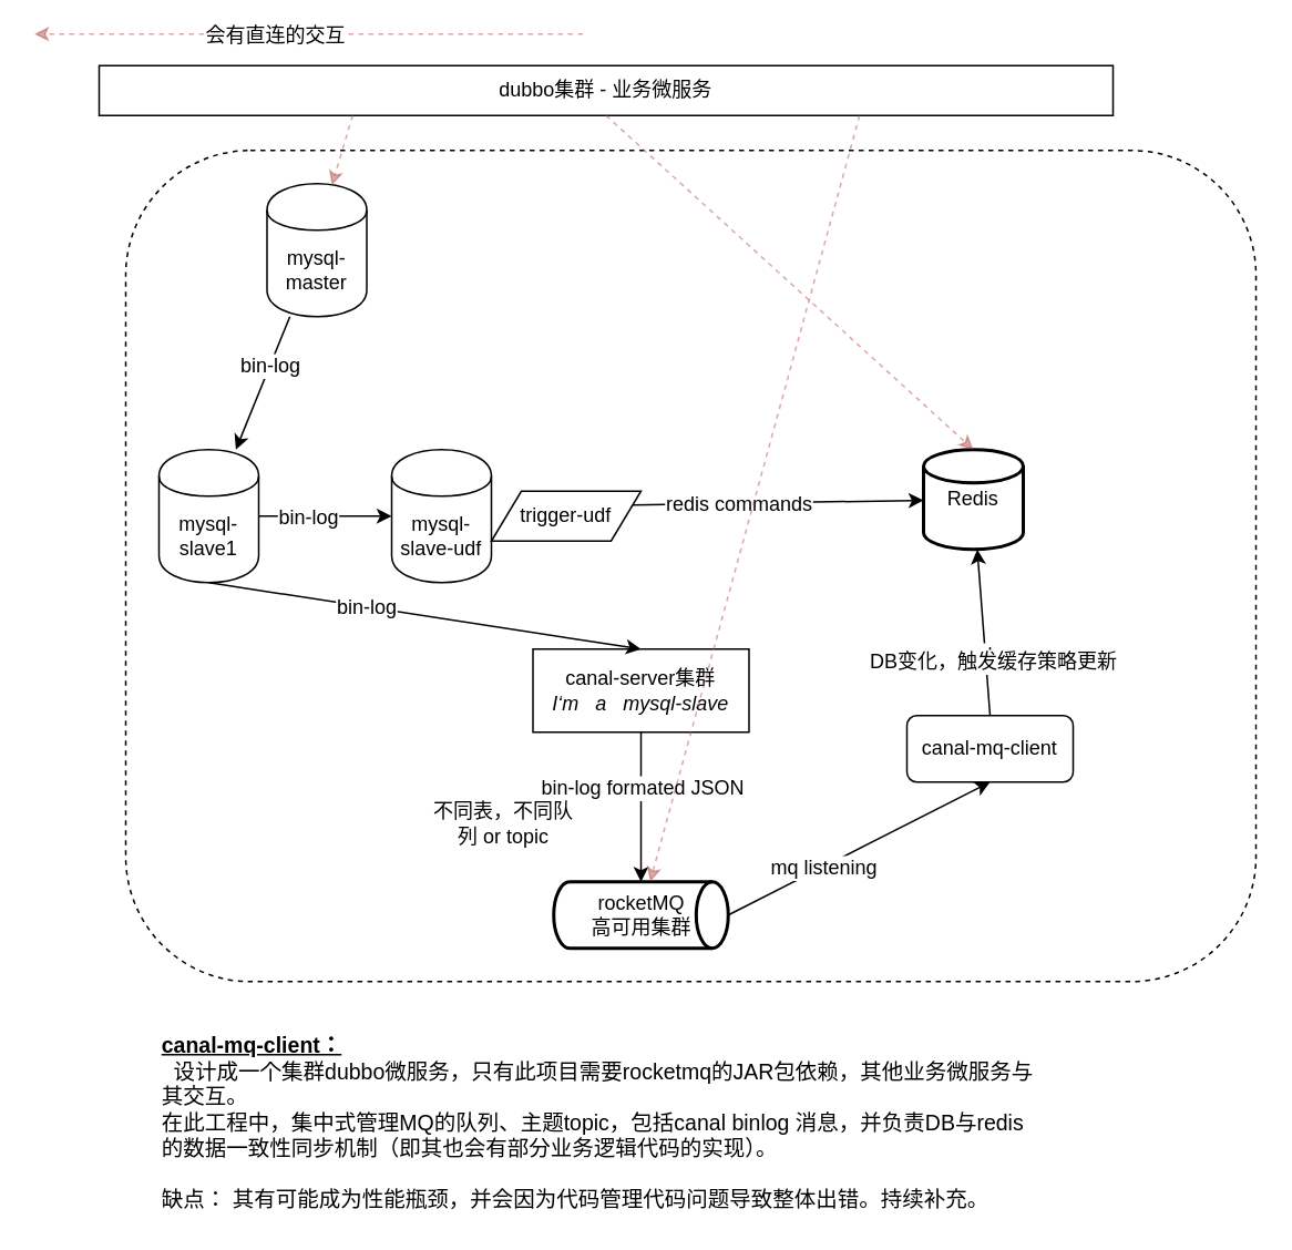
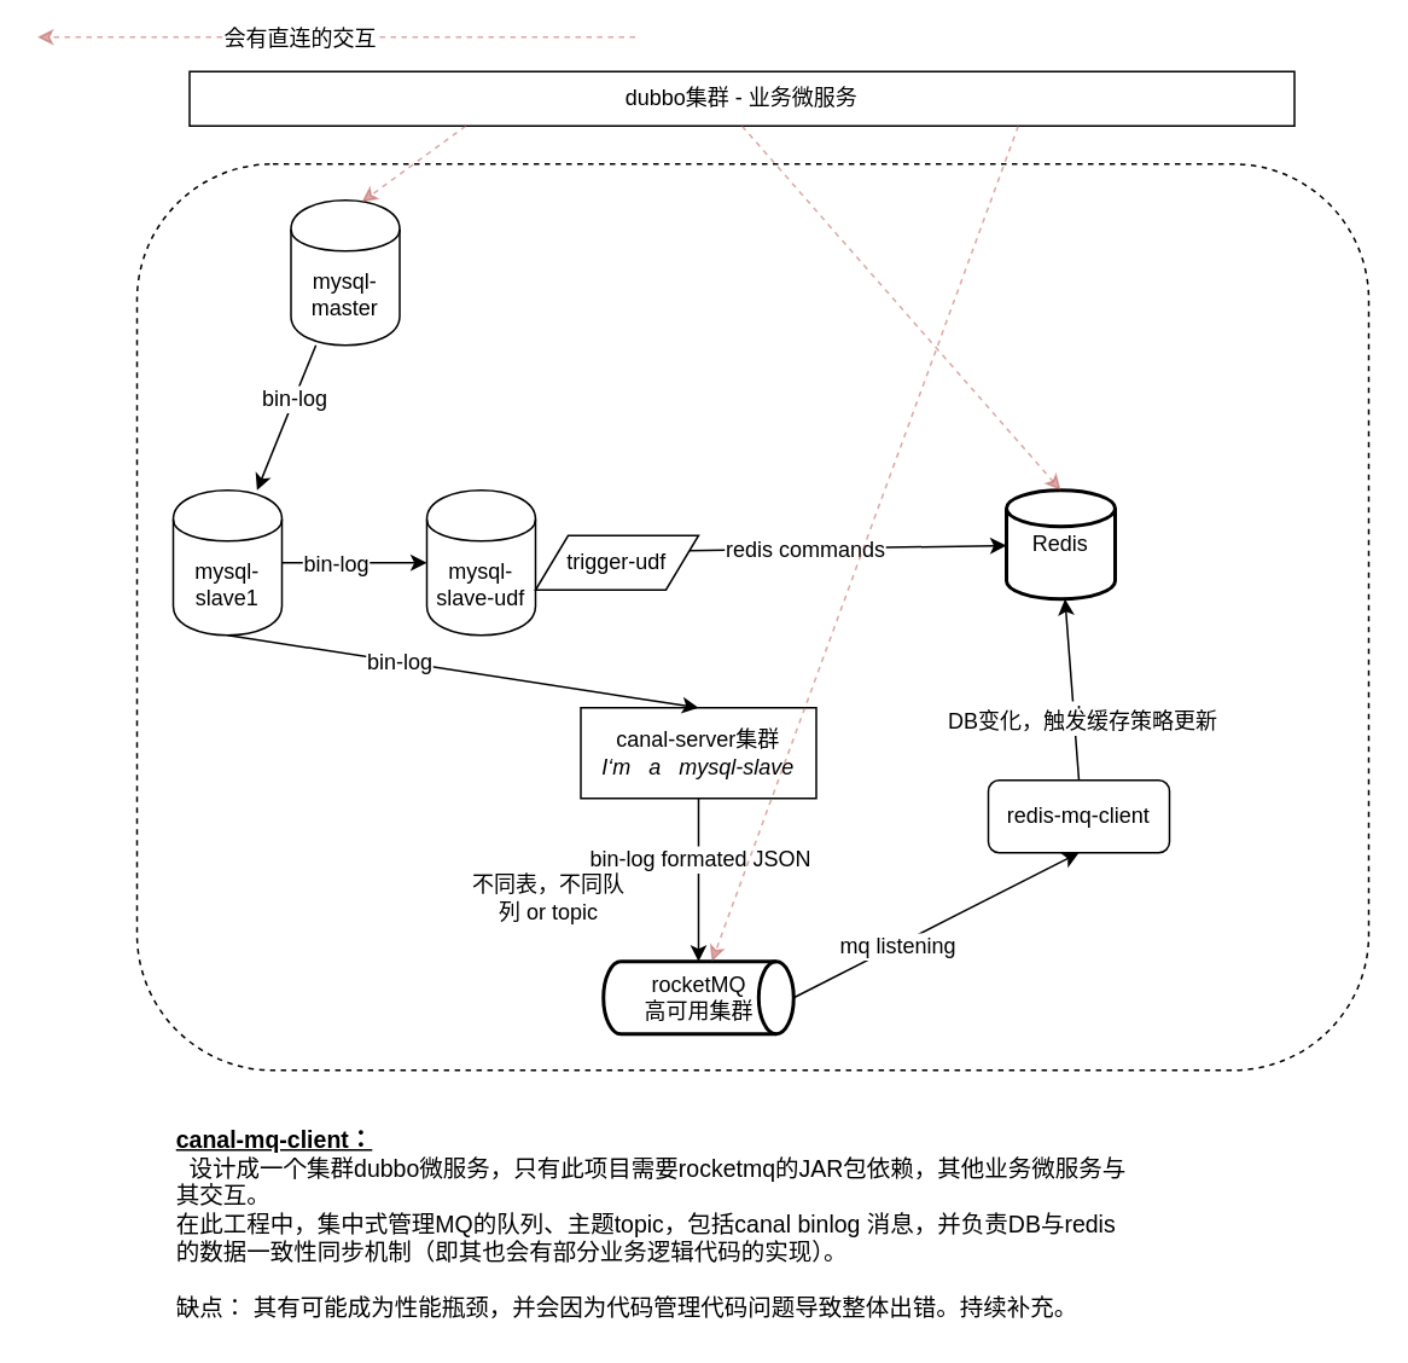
  <mxCell id="0" />
  <mxCell id="1" parent="0" />
  <mxCell id="2" value="" style="rounded=1;whiteSpace=wrap;html=1;dashed=1;" vertex="1" parent="1"><mxGeometry x="75" y="90" width="680" height="500" as="geometry" /></mxCell>
  <mxCell id="3" value="canal-server集群&lt;br&gt;&lt;i&gt;I‘m&amp;nbsp; &amp;nbsp;a&amp;nbsp; &amp;nbsp;mysql-slave&lt;/i&gt;" style="rounded=0;whiteSpace=wrap;html=1;" vertex="1" parent="1"><mxGeometry x="320" y="390" width="130" height="50" as="geometry" /></mxCell>
  <mxCell id="4" value="mysql-master" style="shape=cylinder;whiteSpace=wrap;html=1;boundedLbl=1;backgroundOutline=1;" vertex="1" parent="1"><mxGeometry x="160" y="110" width="60" height="80" as="geometry" /></mxCell>
  <mxCell id="5" value="mysql-slave1" style="shape=cylinder;whiteSpace=wrap;html=1;boundedLbl=1;backgroundOutline=1;" vertex="1" parent="1"><mxGeometry x="95" y="270" width="60" height="80" as="geometry" /></mxCell>
  <mxCell id="6" value="mysql-slave-udf" style="shape=cylinder;whiteSpace=wrap;html=1;boundedLbl=1;backgroundOutline=1;" vertex="1" parent="1"><mxGeometry x="235" y="270" width="60" height="80" as="geometry" /></mxCell>
  <mxCell id="7" value="" style="endArrow=classic;html=1;" edge="1" parent="1" source="4" target="5"><mxGeometry width="50" height="50" relative="1" as="geometry"><mxPoint x="95" y="550" as="sourcePoint" /><mxPoint x="145" y="500" as="targetPoint" /></mxGeometry></mxCell>
  <mxCell id="8" value="bin-log" style="text;html=1;resizable=0;points=[];align=center;verticalAlign=middle;labelBackgroundColor=#ffffff;" vertex="1" connectable="0" parent="7"><mxGeometry x="-0.27" relative="1" as="geometry"><mxPoint as="offset" /></mxGeometry></mxCell>
  <mxCell id="9" value="" style="endArrow=classic;html=1;" edge="1" parent="1" source="5" target="6"><mxGeometry width="50" height="50" relative="1" as="geometry"><mxPoint x="225" y="310" as="sourcePoint" /><mxPoint x="285" y="200" as="targetPoint" /></mxGeometry></mxCell>
  <mxCell id="10" value="bin-log" style="text;html=1;resizable=0;points=[];align=center;verticalAlign=middle;labelBackgroundColor=#ffffff;" vertex="1" connectable="0" parent="9"><mxGeometry x="-0.27" relative="1" as="geometry"><mxPoint as="offset" /></mxGeometry></mxCell>
  <mxCell id="11" value="trigger-udf" style="shape=parallelogram;perimeter=parallelogramPerimeter;whiteSpace=wrap;html=1;" vertex="1" parent="1"><mxGeometry x="295" y="295" width="90" height="30" as="geometry" /></mxCell>
  <mxCell id="12" value="Redis" style="strokeWidth=2;html=1;shape=mxgraph.flowchart.database;whiteSpace=wrap;" vertex="1" parent="1"><mxGeometry x="555" y="270" width="60" height="60" as="geometry" /></mxCell>
  <mxCell id="13" value="" style="endArrow=classic;html=1;exitX=1;exitY=0.25;exitDx=0;exitDy=0;" edge="1" parent="1" source="11" target="12"><mxGeometry width="50" height="50" relative="1" as="geometry"><mxPoint x="165" y="320" as="sourcePoint" /><mxPoint x="245" y="320" as="targetPoint" /><Array as="points" /></mxGeometry></mxCell>
  <mxCell id="14" value="redis commands" style="text;html=1;resizable=0;points=[];align=center;verticalAlign=middle;labelBackgroundColor=#ffffff;" vertex="1" connectable="0" parent="13"><mxGeometry x="-0.27" relative="1" as="geometry"><mxPoint as="offset" /></mxGeometry></mxCell>
  <mxCell id="15" value="" style="endArrow=classic;html=1;entryX=0.5;entryY=0;entryDx=0;entryDy=0;exitX=0.5;exitY=1;exitDx=0;exitDy=0;" edge="1" parent="1" source="5" target="3"><mxGeometry width="50" height="50" relative="1" as="geometry"><mxPoint x="165" y="320" as="sourcePoint" /><mxPoint x="245" y="320" as="targetPoint" /></mxGeometry></mxCell>
  <mxCell id="16" value="bin-log" style="text;html=1;resizable=0;points=[];align=center;verticalAlign=middle;labelBackgroundColor=#ffffff;" vertex="1" connectable="0" parent="15"><mxGeometry x="-0.27" relative="1" as="geometry"><mxPoint as="offset" /></mxGeometry></mxCell>
  <mxCell id="17" value="rocketMQ&lt;br&gt;高可用集群" style="strokeWidth=2;html=1;shape=mxgraph.flowchart.direct_data;whiteSpace=wrap;" vertex="1" parent="1"><mxGeometry x="332.5" y="530" width="105" height="40" as="geometry" /></mxCell>
  <mxCell id="18" value="" style="endArrow=classic;html=1;" edge="1" parent="1" source="3" target="17"><mxGeometry width="50" height="50" relative="1" as="geometry"><mxPoint x="368" y="499.5" as="sourcePoint" /><mxPoint x="448" y="499.5" as="targetPoint" /></mxGeometry></mxCell>
  <mxCell id="19" value="bin-log formated JSON" style="text;html=1;resizable=0;points=[];align=center;verticalAlign=middle;labelBackgroundColor=#ffffff;" vertex="1" connectable="0" parent="18"><mxGeometry x="-0.27" relative="1" as="geometry"><mxPoint as="offset" /></mxGeometry></mxCell>
- <mxCell id="20" value="canal-mq-client" style="rounded=1;whiteSpace=wrap;html=1;" vertex="1" parent="1"><mxGeometry x="545" y="430" width="100" height="40" as="geometry" /></mxCell>
+ <mxCell id="20" value="redis-mq-client" style="rounded=1;whiteSpace=wrap;html=1;" vertex="1" parent="1"><mxGeometry x="545" y="430" width="100" height="40" as="geometry" /></mxCell>
  <mxCell id="21" value="不同表，不同队列 or topic" style="text;html=1;strokeColor=none;fillColor=none;align=center;verticalAlign=middle;whiteSpace=wrap;rounded=0;" vertex="1" parent="1"><mxGeometry x="255" y="470" width="95" height="50" as="geometry" /></mxCell>
  <mxCell id="22" value="" style="endArrow=classic;html=1;entryX=0.5;entryY=1;entryDx=0;entryDy=0;exitX=1;exitY=0.5;exitDx=0;exitDy=0;exitPerimeter=0;" edge="1" parent="1" source="17" target="20"><mxGeometry width="50" height="50" relative="1" as="geometry"><mxPoint x="135" y="360" as="sourcePoint" /><mxPoint x="395" y="410" as="targetPoint" /></mxGeometry></mxCell>
  <mxCell id="23" value="mq listening" style="text;html=1;resizable=0;points=[];align=center;verticalAlign=middle;labelBackgroundColor=#ffffff;" vertex="1" connectable="0" parent="22"><mxGeometry x="-0.27" relative="1" as="geometry"><mxPoint as="offset" /></mxGeometry></mxCell>
  <mxCell id="24" value="" style="endArrow=classic;html=1;exitX=0.5;exitY=0;exitDx=0;exitDy=0;" edge="1" parent="1" source="20" target="12"><mxGeometry width="50" height="50" relative="1" as="geometry"><mxPoint x="195" y="200" as="sourcePoint" /><mxPoint x="155" y="280" as="targetPoint" /></mxGeometry></mxCell>
  <mxCell id="25" value="d" style="text;html=1;resizable=0;points=[];align=center;verticalAlign=middle;labelBackgroundColor=#ffffff;" vertex="1" connectable="0" parent="24"><mxGeometry x="-0.27" relative="1" as="geometry"><mxPoint as="offset" /></mxGeometry></mxCell>
  <mxCell id="26" value="DB变化，触发缓存策略更新" style="text;html=1;resizable=0;points=[];align=center;verticalAlign=middle;labelBackgroundColor=#ffffff;" vertex="1" connectable="0" parent="24"><mxGeometry x="-0.36" y="-4" relative="1" as="geometry"><mxPoint as="offset" /></mxGeometry></mxCell>
- <mxCell id="27" value="dubbo集群 - 业务微服务" style="rounded=0;whiteSpace=wrap;html=1;" vertex="1" parent="1"><mxGeometry x="59" y="39" width="610" height="30" as="geometry" /></mxCell>
+ <mxCell id="27" value="dubbo集群 - 业务微服务" style="rounded=0;whiteSpace=wrap;html=1;" vertex="1" parent="1"><mxGeometry x="104" y="39" width="610" height="30" as="geometry" /></mxCell>
  <mxCell id="28" value="" style="endArrow=classic;html=1;exitX=0.25;exitY=1;exitDx=0;exitDy=0;entryX=0.65;entryY=0.013;entryDx=0;entryDy=0;entryPerimeter=0;dashed=1;fillColor=#f8cecc;strokeColor=#b85450;opacity=50;" edge="1" parent="1" source="27" target="4"><mxGeometry width="50" height="50" relative="1" as="geometry"><mxPoint x="490" y="120" as="sourcePoint" /><mxPoint x="450" y="200" as="targetPoint" /></mxGeometry></mxCell>
  <mxCell id="29" value="" style="endArrow=classic;html=1;exitX=0.5;exitY=1;exitDx=0;exitDy=0;entryX=0.5;entryY=0;entryDx=0;entryDy=0;entryPerimeter=0;fillColor=#f8cecc;strokeColor=#b85450;dashed=1;opacity=50;" edge="1" parent="1" source="27" target="12"><mxGeometry width="50" height="50" relative="1" as="geometry"><mxPoint x="287.5" y="79" as="sourcePoint" /><mxPoint x="224" y="121.04" as="targetPoint" /></mxGeometry></mxCell>
  <mxCell id="30" value="" style="endArrow=classic;html=1;exitX=0.75;exitY=1;exitDx=0;exitDy=0;dashed=1;fillColor=#f8cecc;strokeColor=#b85450;opacity=50;" edge="1" parent="1" source="27" target="17"><mxGeometry width="50" height="50" relative="1" as="geometry"><mxPoint x="287.5" y="79" as="sourcePoint" /><mxPoint x="224" y="121.04" as="targetPoint" /></mxGeometry></mxCell>
  <mxCell id="31" value="" style="endArrow=classic;html=1;dashed=1;fillColor=#f8cecc;strokeColor=#b85450;opacity=50;" edge="1" parent="1"><mxGeometry width="50" height="50" relative="1" as="geometry"><mxPoint x="350" y="20" as="sourcePoint" /><mxPoint x="20" y="20" as="targetPoint" /></mxGeometry></mxCell>
  <mxCell id="32" value="会有直连的交互" style="text;html=1;resizable=0;points=[];align=center;verticalAlign=middle;labelBackgroundColor=#ffffff;" vertex="1" connectable="0" parent="31"><mxGeometry x="0.127" relative="1" as="geometry"><mxPoint as="offset" /></mxGeometry></mxCell>
  <mxCell id="33" value="&lt;b&gt;&lt;u&gt;canal-mq-client：&lt;/u&gt;&lt;/b&gt;&lt;br style=&quot;font-size: 13px&quot;&gt;&amp;nbsp; 设计成一个集群dubbo微服务，只有此项目需要rocketmq的JAR包依赖，其他业务微服务与其交互。&lt;br style=&quot;font-size: 13px&quot;&gt;在此工程中，集中式管理MQ的队列、主题topic，包括canal binlog 消息，并负责DB与redis的数据一致性同步机制（即其也会有部分业务逻辑代码的实现）。&lt;br style=&quot;font-size: 13px&quot;&gt;&lt;br style=&quot;font-size: 13px&quot;&gt;缺点： 其有可能成为性能瓶颈，并会因为代码管理代码问题导致整体出错。持续补充。" style="text;html=1;strokeColor=none;fillColor=none;align=left;verticalAlign=middle;whiteSpace=wrap;rounded=0;dashed=1;fontSize=13;" vertex="1" parent="1"><mxGeometry x="95" y="620" width="530" height="110" as="geometry" /></mxCell>
